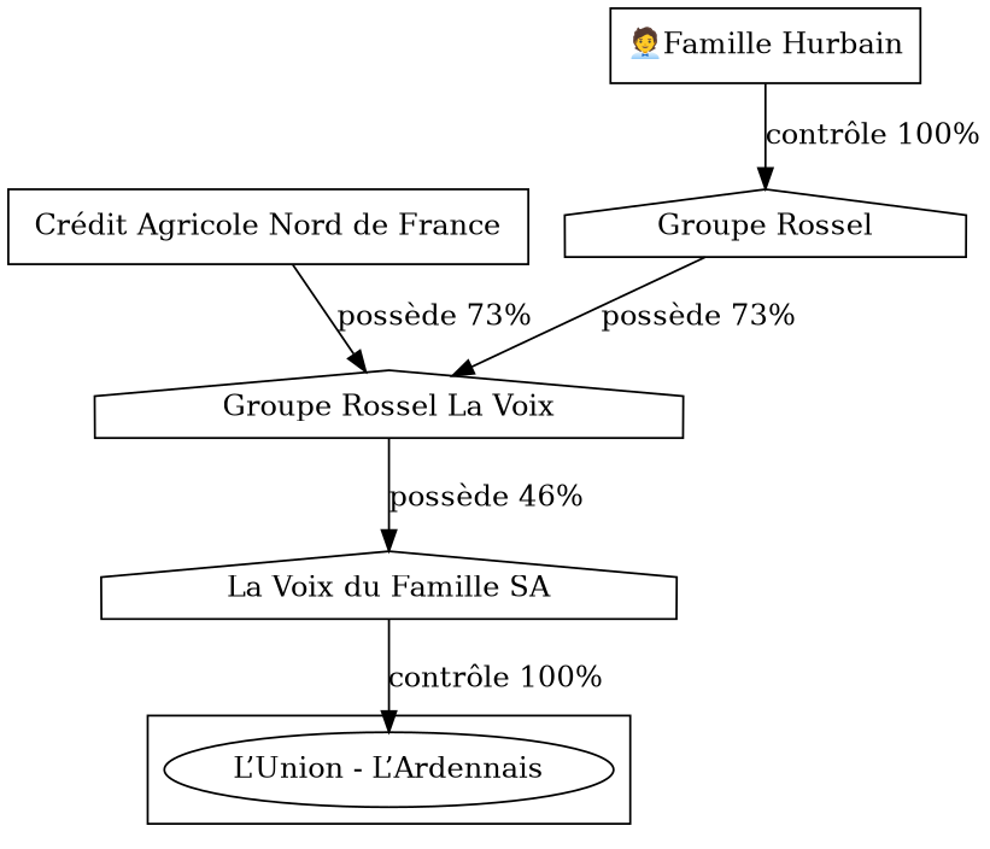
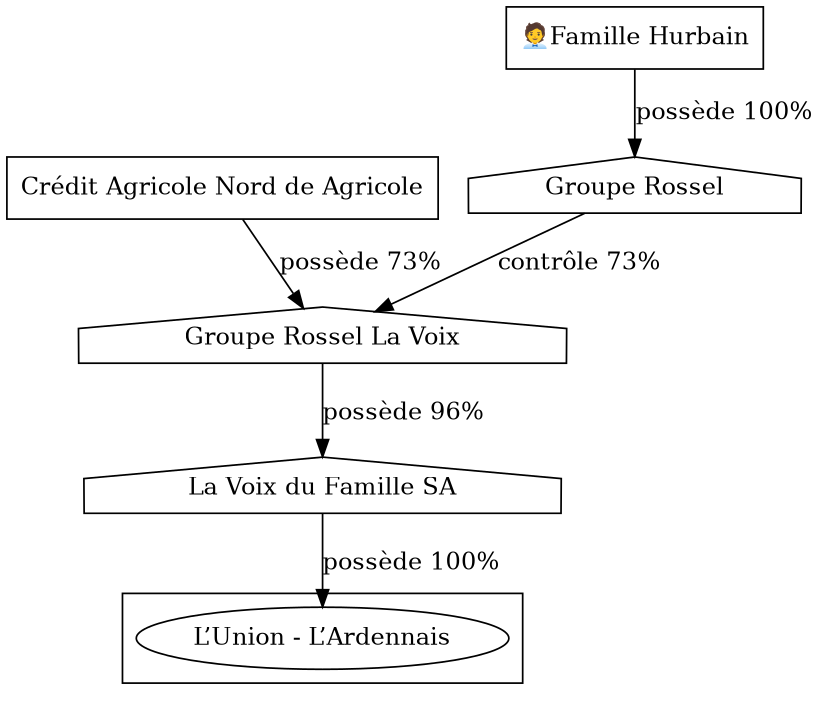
  digraph {
    rankdir=TB
    node [shape=house]
-   n1 [label="Crédit Agricole Nord de France" shape=box]
+   n1 [label="Crédit Agricole Nord de Agricole" shape=box]
    n2 [label="🧑‍💼Famille Hurbain" shape=box]
    n3 [label="L’Union - L’Ardennais" shape=""]
    n4 [label="Groupe Rossel La Voix"]
    n5 [label="Groupe Rossel"]
    n6 [label="La Voix du Famille SA"]
    subgraph sub_1 {
      n1
      n2
    }
    subgraph cluster_2 {
      n3
    }
    n1 -> n4 [label="possède 73%"]
-   n2 -> n5 [label="contrôle 100%"]
-   n4 -> n6 [label="possède 46%"]
-   n5 -> n4 [label="possède 73%"]
-   n6 -> n3 [label="contrôle 100%"]
+   n2 -> n5 [label="possède 100%"]
+   n4 -> n6 [label="possède 96%"]
+   n5 -> n4 [label="contrôle 73%"]
+   n6 -> n3 [label="possède 100%"]
  }
